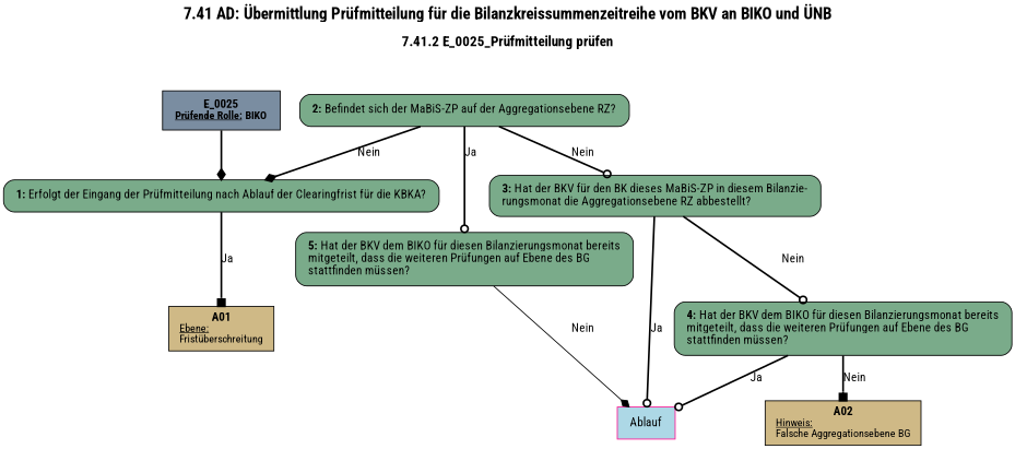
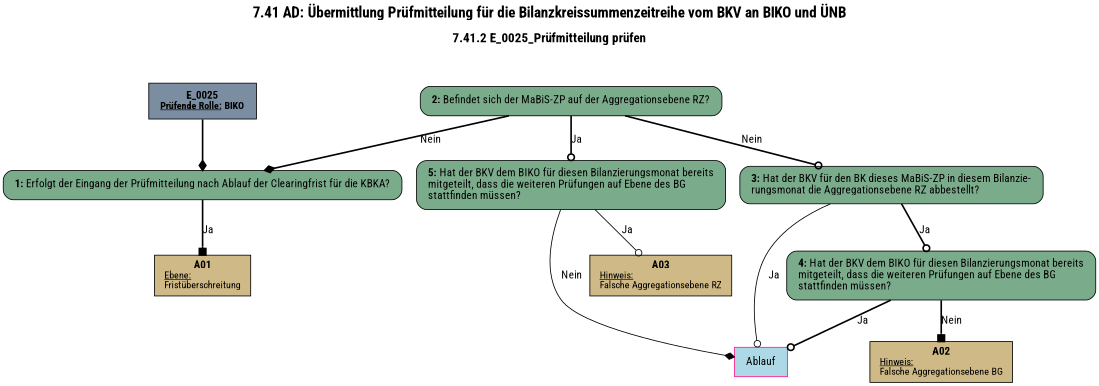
  digraph {
    fontname="Roboto Condensed"
    label=<<B><FONT POINT-SIZE="18">7.41 AD: Übermittlung Prüfmitteilung für die Bilanzkreissummenzeitreihe vom BKV an BIKO und ÜNB</FONT></B><BR/><BR/><B><FONT POINT-SIZE="16">7.41.2 E_0025_Prüfmitteilung prüfen</FONT></B><BR/><BR/><BR/><BR/>>
    labelloc=t
    node [fillcolor="#7aab8a" fontname="Roboto Condensed" margin="0.2,0.12" shape=box style=filled]
    edge [arrowhead=odot fontname="Roboto Condensed" style=bold]
    n1 [fillcolor="#7a8da1" label=<<B>E_0025</B><BR align="center"/><FONT point-size="12"><B><U>Prüfende Rolle:</U> BIKO</B></FONT><BR align="center"/>>]
    n2 [label=<<B>1: </B>Erfolgt der Eingang der Prüfmitteilung nach Ablauf der Clearingfrist für die KBKA?<BR align="left"/>> style="filled,rounded"]
    n3 [fillcolor="#cfb986" label=<<B>A01</B><BR align="center"/><FONT point-size="12"><U>Ebene:</U><BR align="left"/>Fristüberschreitung<BR align="left"/></FONT>> margin="0.17,0.08"]
    n4 [label=<<B>2: </B>Befindet sich der MaBiS-ZP auf der Aggregationsebene RZ?<BR align="left"/>> style="filled,rounded"]
    n5 [label=<<B>3: </B>Hat der BKV für den BK dieses MaBiS-ZP in diesem Bilanzie-<BR align="left"/>rungsmonat die Aggregationsebene RZ abbestellt?<BR align="left"/>> style="filled,rounded"]
    n6 [label=<<B>5: </B>Hat der BKV dem BIKO für diesen Bilanzierungsmonat bereits<BR align="left"/>mitgeteilt, dass die weiteren Prüfungen auf Ebene des BG<BR align="left"/>stattfinden müssen?<BR align="left"/>> style="filled,rounded"]
    n7 [color=deeppink fillcolor=lightblue label=Ablauf]
    n8 [label=<<B>4: </B>Hat der BKV dem BIKO für diesen Bilanzierungsmonat bereits<BR align="left"/>mitgeteilt, dass die weiteren Prüfungen auf Ebene des BG<BR align="left"/>stattfinden müssen?<BR align="left"/>> style="filled,rounded"]
+   n9 [fillcolor="#cfb986" label=<<B>A03</B><BR align="center"/><FONT point-size="12"><U>Hinweis:</U><BR align="left"/>Falsche Aggregationsebene RZ<BR align="left"/></FONT>> margin="0.17,0.08"]
    n10 [fillcolor="#cfb986" label=<<B>A02</B><BR align="center"/><FONT point-size="12"><U>Hinweis:</U><BR align="left"/>Falsche Aggregationsebene BG<BR align="left"/></FONT>> margin="0.17,0.08"]
    n1 -> n2 [arrowhead=diamond]
    n2 -> n3 [arrowhead=box label=Ja]
    n4 -> n2 [arrowhead=diamond label=Nein]
    n4 -> n5 [label=Nein]
    n4 -> n6 [label=Ja]
-   n5 -> n7 [label=Ja]
-   n5 -> n8 [label=Nein]
+   n5 -> n7 [label=Ja style=solid]
+   n5 -> n8 [label=Ja]
    n6 -> n7 [arrowhead=diamond label=Nein style=solid]
+   n6 -> n9 [label=Ja style=solid]
    n8 -> n7 [label=Ja]
    n8 -> n10 [arrowhead=box label=Nein]
  }
